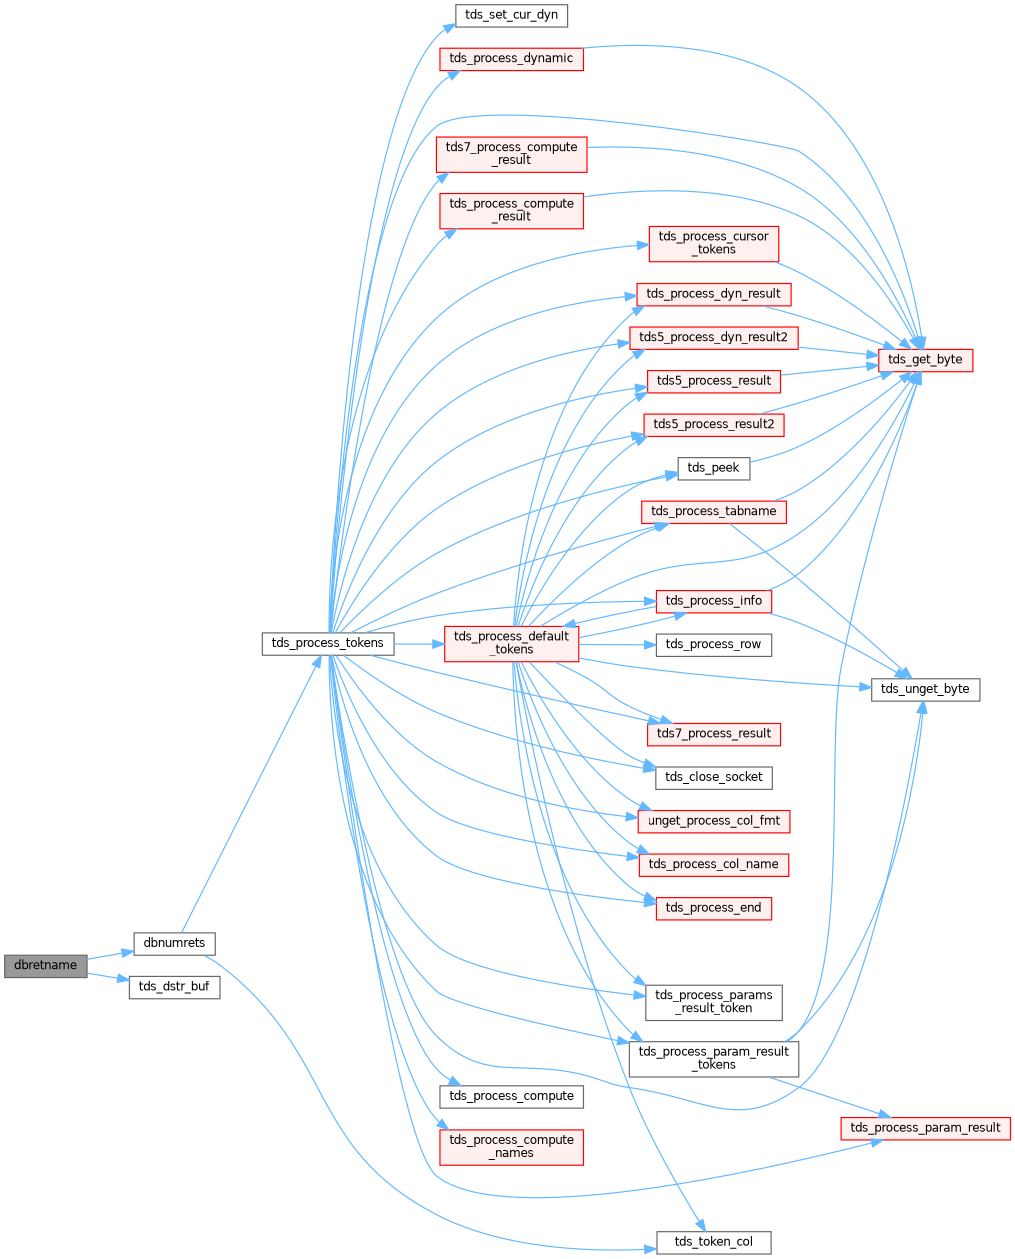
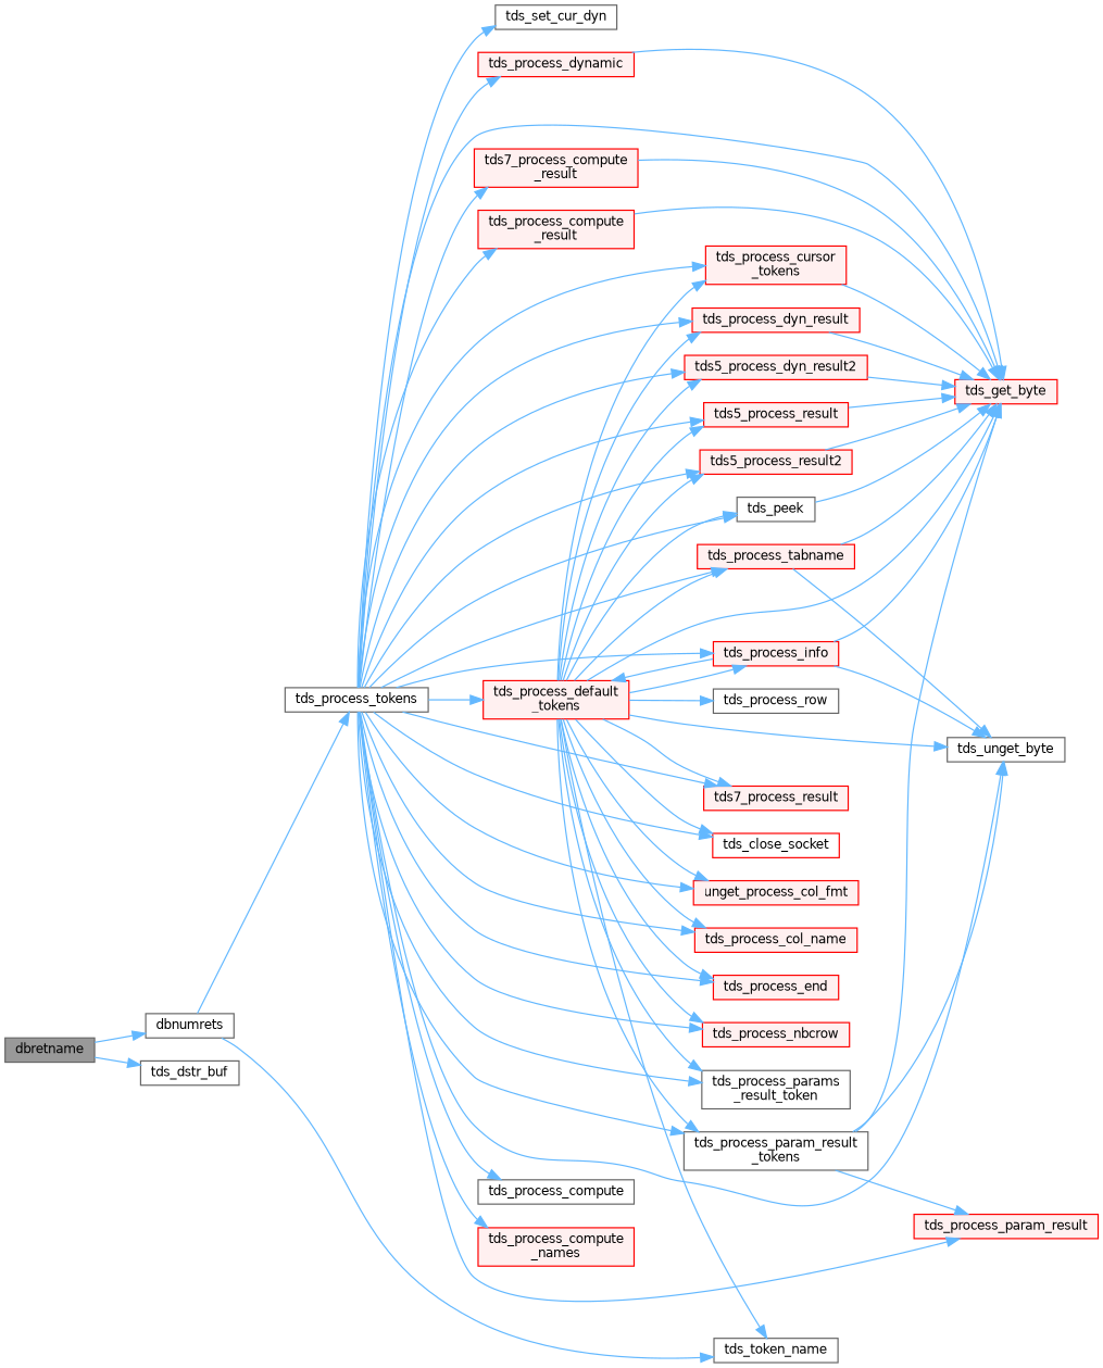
  digraph {
    rankdir=LR
    node [color=red fillcolor="#FFF0F0" fontname=Helvetica fontsize=10 shape=box style=filled]
    edge [color=steelblue1 fontname=Helvetica fontsize=10 labelfontname=Helvetica labelfontsize=10 style=solid]
    n1 [color=gray40 fillcolor=grey60 fontcolor=black height=0.2 label=dbretname width=0.4]
    n2 [color=grey40 fillcolor=white height=0.2 label=dbnumrets width=0.4]
    n3 [color=grey40 fillcolor=white height=0.2 label=tds_dstr_buf width=0.4]
    n4 [color=grey40 fillcolor=white height=0.2 label=tds_process_tokens width=0.4]
-   n5 [color=grey40 fillcolor=white height=0.2 label=tds_token_col width=0.4]
+   n5 [color=grey40 fillcolor=white height=0.2 label=tds_token_name width=0.4]
    n6 [height=0.2 label=tds5_process_dyn_result2 width=0.4]
    n7 [height=0.2 label=tds_get_byte width=0.4]
    n8 [height=0.2 label=tds5_process_result width=0.4]
    n9 [height=0.2 label=tds5_process_result2 width=0.4]
    n10 [height=0.2 label="tds7_process_compute\l_result" width=0.4]
    n11 [height=0.2 label=tds7_process_result width=0.4]
-   n12 [color=grey40 fillcolor=white height=0.2 label=tds_close_socket width=0.4]
+   n12 [fillcolor=white height=0.2 label=tds_close_socket width=0.4]
    n13 [color=grey40 fillcolor=white height=0.2 label=tds_peek width=0.4]
    n14 [height=0.2 label=unget_process_col_fmt width=0.4]
    n15 [height=0.2 label=tds_process_col_name width=0.4]
    n16 [color=grey40 fillcolor=white height=0.2 label=tds_process_compute width=0.4]
    n17 [height=0.2 label="tds_process_compute\l_names" width=0.4]
    n18 [height=0.2 label="tds_process_compute\l_result" width=0.4]
    n19 [height=0.2 label="tds_process_cursor\l_tokens" width=0.4]
    n20 [height=0.2 label="tds_process_default\l_tokens" width=0.4]
    n21 [height=0.2 label=tds_process_dyn_result width=0.4]
    n22 [height=0.2 label=tds_process_end width=0.4]
    n23 [height=0.2 label=tds_process_info width=0.4]
    n24 [color=grey40 fillcolor=white height=0.2 label=tds_unget_byte width=0.4]
+   n25 [height=0.2 label=tds_process_nbcrow width=0.4]
    n26 [color=grey40 fillcolor=white height=0.2 label="tds_process_param_result\l_tokens" width=0.4]
    n27 [height=0.2 label=tds_process_param_result width=0.4]
    n28 [color=grey40 fillcolor=white height=0.2 label="tds_process_params\l_result_token" width=0.4]
    n29 [height=0.2 label=tds_process_tabname width=0.4]
    n30 [height=0.2 label=tds_process_dynamic width=0.4]
    n31 [color=grey40 fillcolor=white height=0.2 label=tds_set_cur_dyn width=0.4]
    n32 [color=grey40 fillcolor=white height=0.2 label=tds_process_row width=0.4]
    n1 -> n2
    n1 -> n3
    n2 -> n4
    n2 -> n5
    n4 -> n6
    n4 -> n7
    n4 -> n8
    n4 -> n9
    n4 -> n10
    n4 -> n11
    n4 -> n12
    n4 -> n13
    n4 -> n14
    n4 -> n15
    n4 -> n16
    n4 -> n17
    n4 -> n18
    n4 -> n19
    n4 -> n20
    n4 -> n21
    n4 -> n22
    n4 -> n23
    n4 -> n24
+   n4 -> n25
    n4 -> n26
    n4 -> n27
    n4 -> n28
    n4 -> n29
    n4 -> n30
    n4 -> n31
    n6 -> n7
    n8 -> n7
    n9 -> n7
    n10 -> n7
    n13 -> n7
    n18 -> n7
    n19 -> n7
    n20 -> n5
    n20 -> n6
    n20 -> n7
    n20 -> n8
    n20 -> n9
    n20 -> n11
    n20 -> n12
    n20 -> n13
    n20 -> n14
    n20 -> n15
+   n20 -> n19
    n20 -> n21
    n20 -> n22
    n20 -> n23
    n20 -> n24
+   n20 -> n25
    n20 -> n26
    n20 -> n28
    n20 -> n29
    n20 -> n32
    n21 -> n7
    n23 -> n7
    n23 -> n20
    n23 -> n24
    n26 -> n7
    n26 -> n24
    n26 -> n27
    n29 -> n7
    n29 -> n24
    n30 -> n7
  }
